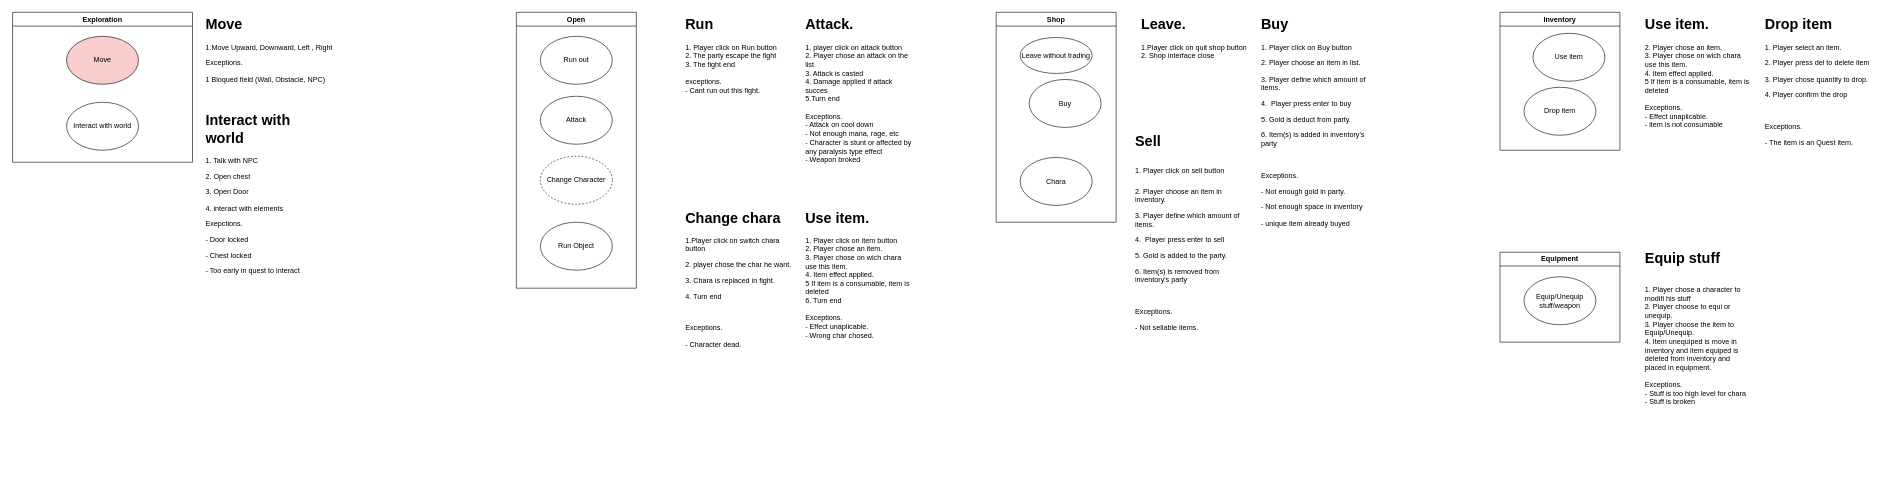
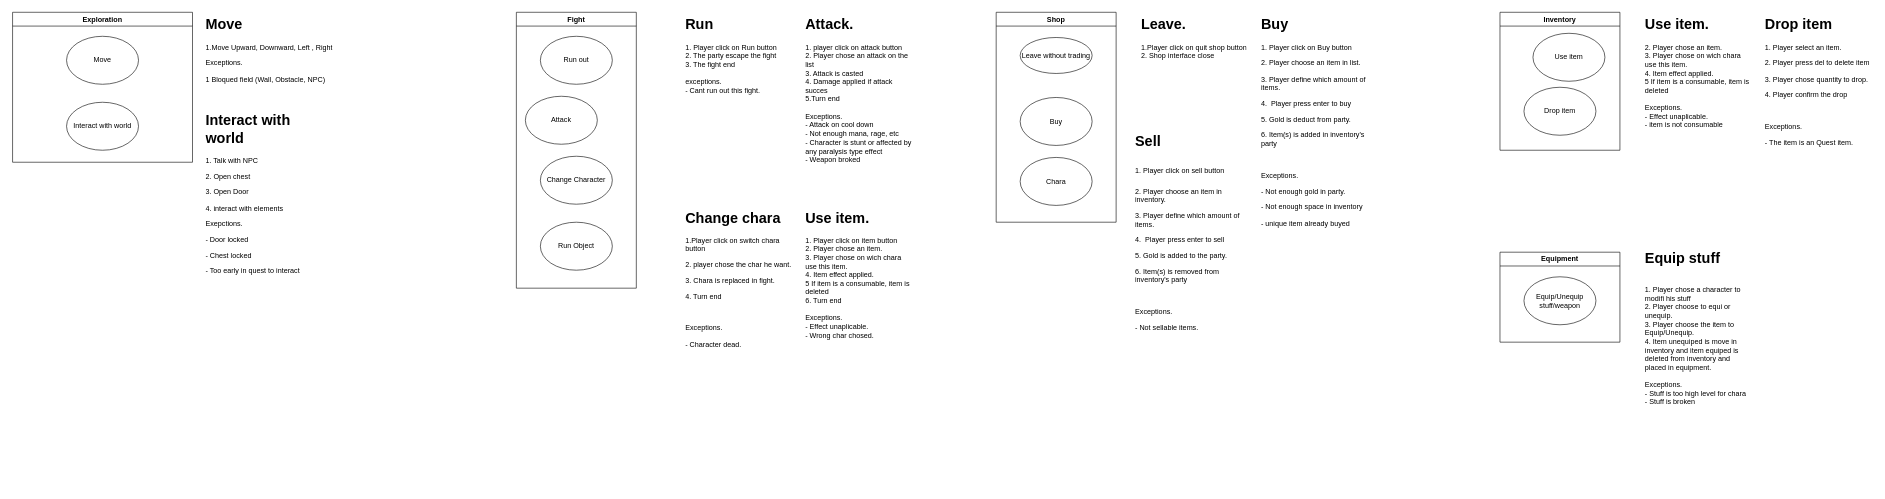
  <mxCell id="0" />
  <mxCell id="1" parent="0" />
  <mxCell id="2" value="Exploration" style="swimlane;whiteSpace=wrap;html=1;" vertex="1" parent="1"><mxGeometry x="20" y="20" width="300" height="250" as="geometry" /></mxCell>
- <mxCell id="3" value="Move" style="ellipse;whiteSpace=wrap;html=1;fillColor=#f8cecc;" vertex="1" parent="2"><mxGeometry x="90" y="40" width="120" height="80" as="geometry" /></mxCell>
+ <mxCell id="3" value="Move" style="ellipse;whiteSpace=wrap;html=1;" vertex="1" parent="2"><mxGeometry x="90" y="40" width="120" height="80" as="geometry" /></mxCell>
  <mxCell id="4" value="Interact with world" style="ellipse;whiteSpace=wrap;html=1;" vertex="1" parent="2"><mxGeometry x="90" y="150" width="120" height="80" as="geometry" /></mxCell>
- <mxCell id="5" value="Open" style="swimlane;whiteSpace=wrap;html=1;" vertex="1" parent="1"><mxGeometry x="860" y="20" width="200" height="460" as="geometry" /></mxCell>
+ <mxCell id="5" value="Fight" style="swimlane;whiteSpace=wrap;html=1;" vertex="1" parent="1"><mxGeometry x="860" y="20" width="200" height="460" as="geometry" /></mxCell>
  <mxCell id="6" value="Run out" style="ellipse;whiteSpace=wrap;html=1;" vertex="1" parent="5"><mxGeometry x="40" y="40" width="120" height="80" as="geometry" /></mxCell>
- <mxCell id="7" value="Attack" style="ellipse;whiteSpace=wrap;html=1;" vertex="1" parent="5"><mxGeometry x="40" y="140" width="120" height="80" as="geometry" /></mxCell>
- <mxCell id="8" value="Change Character" style="ellipse;whiteSpace=wrap;html=1;dashed=1;" vertex="1" parent="5"><mxGeometry x="40" y="240" width="120" height="80" as="geometry" /></mxCell>
+ <mxCell id="7" value="Attack" style="ellipse;whiteSpace=wrap;html=1;" vertex="1" parent="5"><mxGeometry x="15" y="140" width="120" height="80" as="geometry" /></mxCell>
+ <mxCell id="8" value="Change Character" style="ellipse;whiteSpace=wrap;html=1;" vertex="1" parent="5"><mxGeometry x="40" y="240" width="120" height="80" as="geometry" /></mxCell>
  <mxCell id="9" value="Run Object" style="ellipse;whiteSpace=wrap;html=1;" vertex="1" parent="5"><mxGeometry x="40" y="350" width="120" height="80" as="geometry" /></mxCell>
  <mxCell id="10" value="Shop" style="swimlane;whiteSpace=wrap;html=1;" vertex="1" parent="1"><mxGeometry x="1660" y="20" width="200" height="350" as="geometry" /></mxCell>
- <mxCell id="11" value="Buy" style="ellipse;whiteSpace=wrap;html=1;" vertex="1" parent="10"><mxGeometry x="55" y="112" width="120" height="80" as="geometry" /></mxCell>
+ <mxCell id="11" value="Buy" style="ellipse;whiteSpace=wrap;html=1;" vertex="1" parent="10"><mxGeometry x="40" y="142" width="120" height="80" as="geometry" /></mxCell>
  <mxCell id="12" value="Chara" style="ellipse;whiteSpace=wrap;html=1;" vertex="1" parent="10"><mxGeometry x="40" y="242" width="120" height="80" as="geometry" /></mxCell>
  <mxCell id="13" value="Leave without trading" style="ellipse;whiteSpace=wrap;html=1;" vertex="1" parent="10"><mxGeometry x="40" y="42" width="120" height="60" as="geometry" /></mxCell>
  <mxCell id="14" value="Inventory" style="swimlane;whiteSpace=wrap;html=1;" vertex="1" parent="1"><mxGeometry x="2500" y="20" width="200" height="230" as="geometry" /></mxCell>
  <mxCell id="15" value="Use item" style="ellipse;whiteSpace=wrap;html=1;" vertex="1" parent="14"><mxGeometry x="55" y="35" width="120" height="80" as="geometry" /></mxCell>
  <mxCell id="16" value="Drop item" style="ellipse;whiteSpace=wrap;html=1;" vertex="1" parent="14"><mxGeometry x="40" y="125" width="120" height="80" as="geometry" /></mxCell>
  <mxCell id="17" value="&lt;h1 style=&quot;margin-top: 0px;&quot;&gt;Move&lt;/h1&gt;&lt;p&gt;1.Move Upward, Downward, Left , Right&lt;/p&gt;&lt;p&gt;Exceptions.&lt;/p&gt;&lt;p&gt;1 Bloqued field (Wall, Obstacle, NPC)&lt;/p&gt;" style="text;html=1;whiteSpace=wrap;overflow=hidden;rounded=0;" vertex="1" parent="1"><mxGeometry x="340" y="20" width="240" height="130" as="geometry" /></mxCell>
  <mxCell id="18" value="&lt;h1 style=&quot;margin-top: 0px;&quot;&gt;Interact with world&lt;/h1&gt;&lt;p&gt;1. Talk with NPC&lt;/p&gt;&lt;p&gt;2. Open chest&lt;/p&gt;&lt;p&gt;3. Open Door&lt;/p&gt;&lt;p&gt;4. interact with elements&lt;/p&gt;&lt;p&gt;Exepctions.&lt;/p&gt;&lt;p&gt;- Door locked&lt;/p&gt;&lt;p&gt;- Chest locked&lt;/p&gt;&lt;p&gt;- Too early in quest to interact&lt;/p&gt;" style="text;html=1;whiteSpace=wrap;overflow=hidden;rounded=0;" vertex="1" parent="1"><mxGeometry x="340" y="180" width="180" height="290" as="geometry" /></mxCell>
  <mxCell id="19" value="&lt;h1 style=&quot;margin-top: 0px;&quot;&gt;Run&lt;/h1&gt;&lt;div&gt;1. Player click on Run button&lt;/div&gt;&lt;div&gt;2. The party escape the fight&lt;br&gt;3. The fight end&amp;nbsp;&lt;/div&gt;&lt;div&gt;&lt;br&gt;&lt;/div&gt;&lt;div&gt;exceptions.&lt;br&gt;- Cant run out this fight.&lt;/div&gt;" style="text;html=1;whiteSpace=wrap;overflow=hidden;rounded=0;" vertex="1" parent="1"><mxGeometry x="1140" y="20" width="180" height="150" as="geometry" /></mxCell>
  <mxCell id="20" value="&lt;h1 style=&quot;margin-top: 0px;&quot;&gt;Attack.&lt;/h1&gt;&lt;div&gt;1. player click on attack button&lt;/div&gt;&lt;div&gt;2. Player chose an attack on the list&lt;/div&gt;&lt;div&gt;3. Attack is casted&lt;/div&gt;&lt;div&gt;4. Damage applied if attack succes&lt;/div&gt;&lt;div&gt;5.Turn end&lt;/div&gt;&lt;div&gt;&lt;br&gt;&lt;/div&gt;&lt;div&gt;Exceptions.&lt;/div&gt;&lt;div&gt;- Attack on cool down&lt;/div&gt;&lt;div&gt;- Not enough mana, rage, etc&lt;/div&gt;&lt;div&gt;- Character is stunt or affected by any paralysis type effect&lt;/div&gt;&lt;div&gt;- Weapon broked&lt;/div&gt;" style="text;html=1;whiteSpace=wrap;overflow=hidden;rounded=0;" vertex="1" parent="1"><mxGeometry x="1340" y="20" width="180" height="260" as="geometry" /></mxCell>
  <mxCell id="21" value="&lt;h1 style=&quot;margin-top: 0px;&quot;&gt;Change chara&lt;/h1&gt;&lt;p&gt;1.Player click on switch chara button&lt;/p&gt;&lt;p&gt;2. player chose the char he want.&lt;/p&gt;&lt;p&gt;3. Chara is replaced in fight.&lt;/p&gt;&lt;p&gt;4. Turn end&lt;/p&gt;&lt;p&gt;&lt;br&gt;&lt;/p&gt;&lt;p&gt;Exceptions.&lt;/p&gt;&lt;p&gt;- Character dead.&lt;/p&gt;" style="text;html=1;whiteSpace=wrap;overflow=hidden;rounded=0;" vertex="1" parent="1"><mxGeometry x="1140" y="342" width="180" height="250" as="geometry" /></mxCell>
  <mxCell id="22" value="&lt;h1 style=&quot;margin-top: 0px;&quot;&gt;Use item.&lt;/h1&gt;&lt;div&gt;1. Player click on item button&lt;/div&gt;&lt;div&gt;2. Player chose an item.&lt;br&gt;3. Player chose on wich chara use this item.&lt;/div&gt;&lt;div&gt;4. Item effect applied.&lt;/div&gt;&lt;div&gt;5 If item is a consumable, item is deleted&lt;/div&gt;&lt;div&gt;6. Turn end&lt;/div&gt;&lt;div&gt;&lt;br&gt;&lt;/div&gt;&lt;div&gt;Exceptions.&lt;/div&gt;&lt;div&gt;- Effect unaplicable.&lt;/div&gt;&lt;div&gt;- Wrong char chosed.&lt;/div&gt;" style="text;html=1;whiteSpace=wrap;overflow=hidden;rounded=0;" vertex="1" parent="1"><mxGeometry x="1340" y="342" width="180" height="318" as="geometry" /></mxCell>
  <mxCell id="23" value="&lt;h1 style=&quot;margin-top: 0px;&quot;&gt;Leave.&lt;/h1&gt;&lt;div&gt;1.Player click on quit shop button&lt;/div&gt;&lt;div&gt;2. Shop interface close&lt;/div&gt;&lt;div&gt;&lt;br&gt;&lt;/div&gt;" style="text;html=1;whiteSpace=wrap;overflow=hidden;rounded=0;" vertex="1" parent="1"><mxGeometry x="1900" y="20" width="180" height="100" as="geometry" /></mxCell>
  <mxCell id="24" value="&lt;h1 style=&quot;margin-top: 0px;&quot;&gt;Buy&lt;/h1&gt;&lt;p&gt;1. Player click on Buy button&lt;/p&gt;&lt;p&gt;2. Player choose an item in list.&lt;/p&gt;&lt;p&gt;3. Player define which amount of items.&lt;/p&gt;&lt;p&gt;4.&amp;nbsp; Player press enter to buy&lt;/p&gt;&lt;p&gt;5. Gold is deduct from party.&lt;br&gt;&lt;/p&gt;&lt;p&gt;6. Item(s) is added in inventory's party&lt;/p&gt;&lt;p&gt;&lt;br&gt;&lt;/p&gt;&lt;p&gt;Exceptions.&lt;/p&gt;&lt;p&gt;- Not enough gold in party.&lt;/p&gt;&lt;p&gt;- Not enough space in inventory&lt;/p&gt;&lt;p&gt;- unique item already buyed&lt;/p&gt;&lt;p&gt;&lt;br&gt;&lt;/p&gt;" style="text;html=1;whiteSpace=wrap;overflow=hidden;rounded=0;" vertex="1" parent="1"><mxGeometry x="2100" y="20" width="180" height="380" as="geometry" /></mxCell>
  <mxCell id="25" value="&lt;h1 style=&quot;margin-top: 0px;&quot;&gt;&lt;span style=&quot;background-color: initial;&quot;&gt;Sell&lt;/span&gt;&lt;/h1&gt;&lt;h1 style=&quot;margin-top: 0px;&quot;&gt;&lt;span style=&quot;background-color: initial; font-size: 12px; font-weight: normal;&quot;&gt;1. Player click on sell button&lt;/span&gt;&lt;br&gt;&lt;/h1&gt;&lt;p&gt;2. Player choose an item in inventory.&lt;/p&gt;&lt;p&gt;3. Player define which amount of&amp;nbsp; items.&lt;/p&gt;&lt;p&gt;4.&amp;nbsp; Player press enter to sell&lt;/p&gt;&lt;p&gt;5. Gold is added&lt;span style=&quot;background-color: initial;&quot;&gt;&amp;nbsp;to the party.&lt;/span&gt;&lt;/p&gt;&lt;p&gt;6. Item(s) is removed from inventory's party&lt;/p&gt;&lt;p&gt;&lt;br&gt;&lt;/p&gt;&lt;p&gt;Exceptions.&lt;/p&gt;&lt;p&gt;- Not sellable items.&lt;/p&gt;&lt;p&gt;&lt;br&gt;&lt;/p&gt;" style="text;html=1;whiteSpace=wrap;overflow=hidden;rounded=0;" vertex="1" parent="1"><mxGeometry x="1890" y="215" width="180" height="355" as="geometry" /></mxCell>
  <mxCell id="26" value="&lt;h1 style=&quot;margin-top: 0px;&quot;&gt;Use item.&lt;/h1&gt;&lt;div&gt;&lt;span style=&quot;background-color: initial;&quot;&gt;2. Player chose an item.&lt;/span&gt;&lt;br&gt;&lt;/div&gt;&lt;div&gt;3. Player chose on wich chara use this item.&lt;/div&gt;&lt;div&gt;4. Item effect applied.&lt;/div&gt;&lt;div&gt;5 If item is a consumable, item is deleted&lt;/div&gt;&lt;div&gt;&lt;br&gt;&lt;/div&gt;&lt;div&gt;Exceptions.&lt;/div&gt;&lt;div&gt;- Effect unaplicable.&lt;/div&gt;&lt;div&gt;- item is not consumable&lt;/div&gt;" style="text;html=1;whiteSpace=wrap;overflow=hidden;rounded=0;" vertex="1" parent="1"><mxGeometry x="2740" y="20" width="180" height="220" as="geometry" /></mxCell>
  <mxCell id="27" value="&lt;h1 style=&quot;margin-top: 0px;&quot;&gt;Drop item&lt;/h1&gt;&lt;p&gt;1. Player select an item.&lt;/p&gt;&lt;p&gt;2. Player press del to delete item&lt;/p&gt;&lt;p&gt;3. Player chose quantity to drop.&lt;/p&gt;&lt;p&gt;4. Player confirm the drop&lt;/p&gt;&lt;p&gt;&lt;br&gt;&lt;/p&gt;&lt;p&gt;Exceptions.&lt;/p&gt;&lt;p&gt;- The item is an Quest item.&lt;/p&gt;" style="text;html=1;whiteSpace=wrap;overflow=hidden;rounded=0;" vertex="1" parent="1"><mxGeometry x="2940" y="20" width="180" height="240" as="geometry" /></mxCell>
  <mxCell id="28" value="&lt;h1 style=&quot;margin-top: 0px;&quot;&gt;Equip stuff&lt;/h1&gt;&lt;div&gt;&lt;br&gt;&lt;/div&gt;&lt;div&gt;1. Player chose a character to modifi his stuff&lt;/div&gt;&lt;div&gt;2. Player choose to equi or unequip.&lt;br&gt;3. Player choose the item to Equip/Unequip.&lt;br&gt;4. Item unequiped is move in inventory and item equiped is deleted from inventory and placed in equipment.&lt;/div&gt;&lt;div&gt;&lt;br&gt;&lt;/div&gt;&lt;div&gt;Exceptions.&lt;/div&gt;&lt;div&gt;- Stuff is too high level for chara&lt;/div&gt;&lt;div&gt;- Stuff is broken&lt;/div&gt;" style="text;html=1;whiteSpace=wrap;overflow=hidden;rounded=0;" vertex="1" parent="1"><mxGeometry x="2740" y="410" width="180" height="400" as="geometry" /></mxCell>
  <mxCell id="29" value="Equipment" style="swimlane;whiteSpace=wrap;html=1;" vertex="1" parent="1"><mxGeometry x="2500" y="420" width="200" height="150" as="geometry" /></mxCell>
  <mxCell id="30" value="Equip/Unequip stuff/weapon" style="ellipse;whiteSpace=wrap;html=1;" vertex="1" parent="29"><mxGeometry x="40" y="41" width="120" height="80" as="geometry" /></mxCell>
